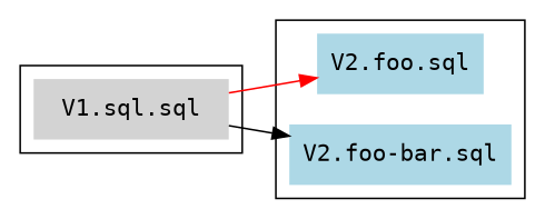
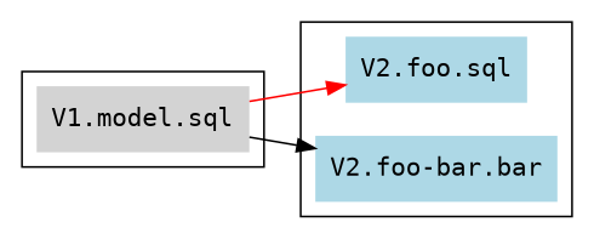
  digraph {
    rankdir=LR
    node [color=none fillcolor=lightblue fontname=Consolas shape=rectangle style=filled]
    n1 [label="V2.foo.sql"]
-   n2 [label="V2.foo-bar.sql"]
-   n3 [fillcolor=lightgrey label="V1.sql.sql"]
+   n2 [label="V2.foo-bar.bar"]
+   n3 [fillcolor=lightgrey label="V1.model.sql"]
    subgraph cluster_1 {
      rank=same
      n1
      n2
    }
    subgraph cluster_2 {
      n3
    }
    n3 -> n1 [color=red]
    n3 -> n2
  }
